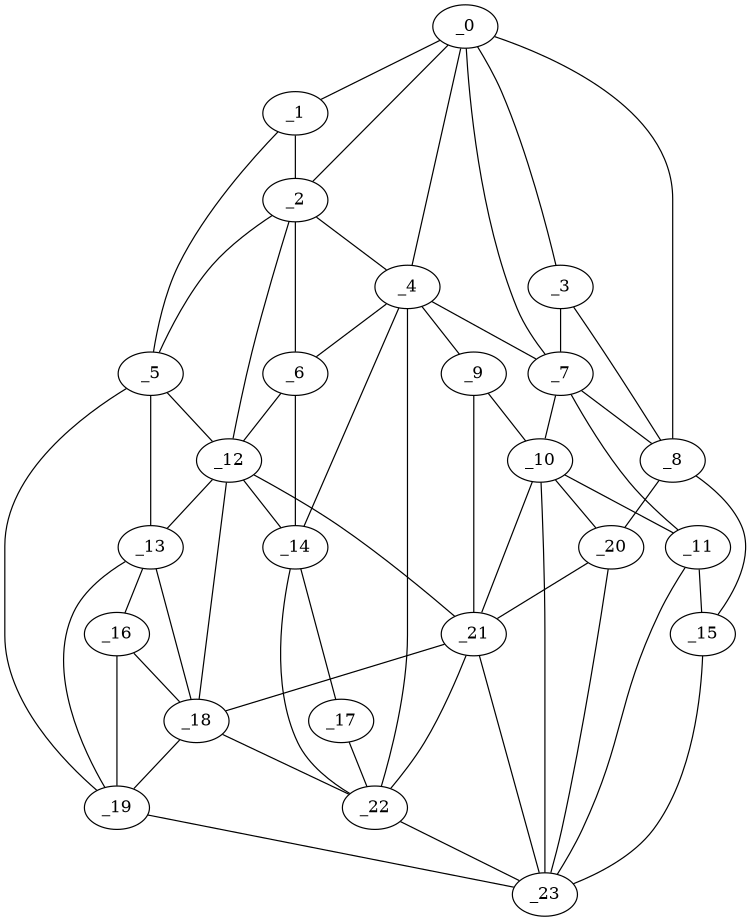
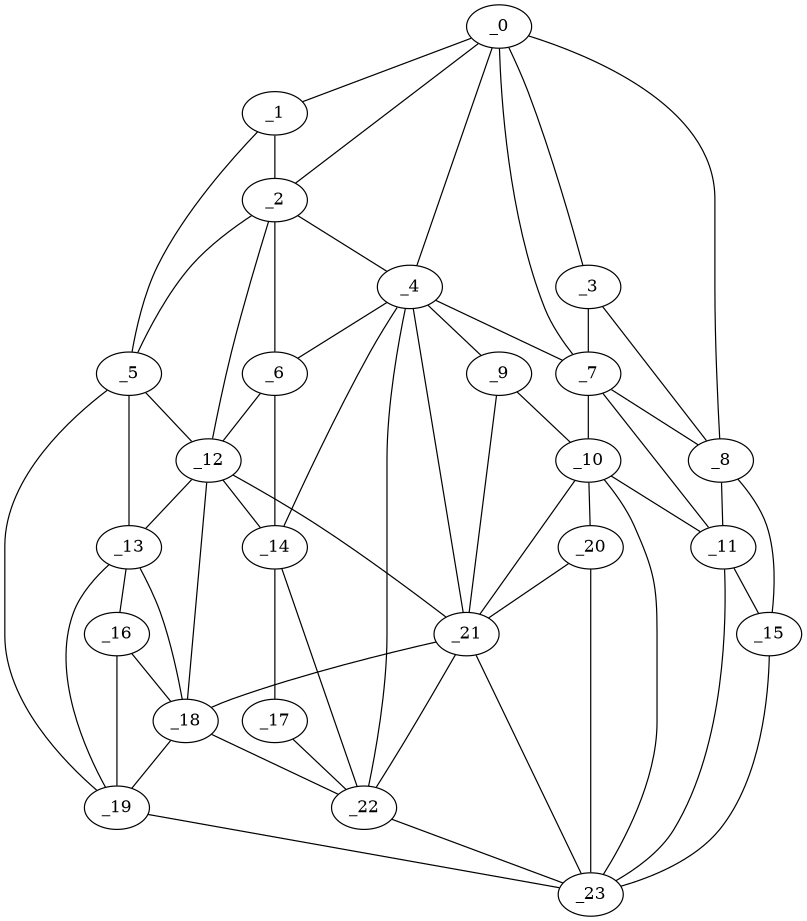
  graph {
    node [x=81 y=96]
    edge [valence=2]
    _0 [x=37 y=8]
    _1 [x=53]
    _2 [x=54 y=81]
    _3 [x=58 y=12]
    _4 [x=61 y=66]
    _7 [x=66 y=21]
    _8 [x=69 y=4]
    _5 [x=63 y=101]
    _6 [x=65 y=72]
    _12 [y=81]
    _9 [x=71 y=29]
    _14 [x=92 y=66]
    _21 [x=96 y=47]
    _22 [x=96 y=58]
    _10 [x=79 y=28]
    _11 [y=17]
    _15 [x=93 y=12]
    _13
    _19 [x=95 y=103]
    _18 [x=95 y=90]
    _17 [x=95 y=74]
    _23 [x=97 y=23]
    _20 [x=96 y=36]
    _16 [x=94 y=97]
    _0 -- _1 [valence=1]
    _0 -- _2
    _0 -- _3 [valence=1]
    _0 -- _4
    _0 -- _7
    _0 -- _8 [valence=1]
    _1 -- _2 [valence=1]
    _1 -- _5 [valence=1]
    _2 -- _4
    _2 -- _5 [valence=1]
    _2 -- _6
    _2 -- _12
    _3 -- _7
    _3 -- _8
    _4 -- _7 [valence=1]
    _4 -- _6
    _4 -- _9
    _4 -- _14 [valence=1]
+   _4 -- _21
    _4 -- _22
    _7 -- _8
    _7 -- _10
    _7 -- _11 [valence=1]
-   _8 -- _20 [valence=1]
+   _8 -- _11 [valence=1]
    _8 -- _15 [valence=1]
    _5 -- _12
    _5 -- _13 [valence=1]
    _5 -- _19 [valence=1]
    _6 -- _12
    _6 -- _14
    _12 -- _14 [valence=1]
    _12 -- _21
    _12 -- _13
    _12 -- _18
    _9 -- _21
    _9 -- _10 [valence=1]
    _14 -- _22 [valence=1]
    _14 -- _17
    _21 -- _22
    _21 -- _18
    _21 -- _23
    _22 -- _23 [valence=1]
    _10 -- _21
    _10 -- _11
    _10 -- _23
    _10 -- _20 [valence=1]
    _11 -- _15
    _11 -- _23 [valence=1]
    _15 -- _23 [valence=1]
    _13 -- _19 [valence=1]
    _13 -- _18
    _13 -- _16 [valence=1]
    _19 -- _23 [valence=1]
    _18 -- _22 [valence=1]
    _18 -- _19 [valence=1]
    _17 -- _22
    _20 -- _21
    _20 -- _23
    _16 -- _19
    _16 -- _18
  }
